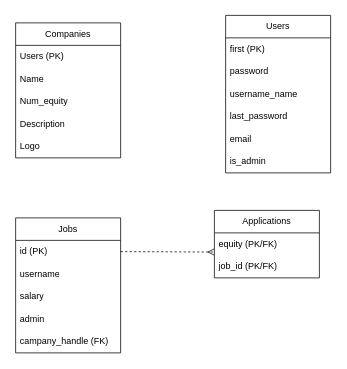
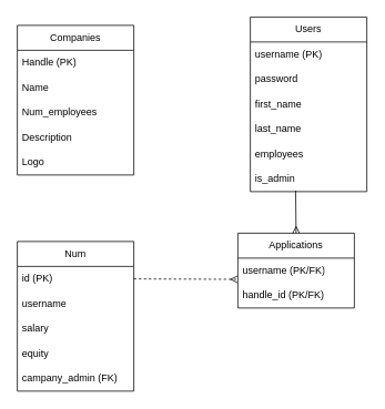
  <mxCell id="0" />
  <mxCell id="1" parent="0" />
  <mxCell id="2" value="Companies" style="swimlane;fontStyle=0;childLayout=stackLayout;horizontal=1;startSize=30;horizontalStack=0;resizeParent=1;resizeParentMax=0;resizeLast=0;collapsible=1;marginBottom=0;whiteSpace=wrap;html=1;" vertex="1" parent="1"><mxGeometry x="20" y="30" width="140" height="180" as="geometry" /></mxCell>
- <mxCell id="3" value="Users (PK)" style="text;strokeColor=none;fillColor=none;align=left;verticalAlign=middle;spacingLeft=4;spacingRight=4;overflow=hidden;points=[[0,0.5],[1,0.5]];portConstraint=eastwest;rotatable=0;whiteSpace=wrap;html=1;" vertex="1" parent="2"><mxGeometry y="30" width="140" height="30" as="geometry" /></mxCell>
+ <mxCell id="3" value="Handle (PK)" style="text;strokeColor=none;fillColor=none;align=left;verticalAlign=middle;spacingLeft=4;spacingRight=4;overflow=hidden;points=[[0,0.5],[1,0.5]];portConstraint=eastwest;rotatable=0;whiteSpace=wrap;html=1;" vertex="1" parent="2"><mxGeometry y="30" width="140" height="30" as="geometry" /></mxCell>
  <mxCell id="4" value="Name" style="text;strokeColor=none;fillColor=none;align=left;verticalAlign=middle;spacingLeft=4;spacingRight=4;overflow=hidden;points=[[0,0.5],[1,0.5]];portConstraint=eastwest;rotatable=0;whiteSpace=wrap;html=1;" vertex="1" parent="2"><mxGeometry y="60" width="140" height="30" as="geometry" /></mxCell>
- <mxCell id="5" value="Num_equity" style="text;strokeColor=none;fillColor=none;align=left;verticalAlign=middle;spacingLeft=4;spacingRight=4;overflow=hidden;points=[[0,0.5],[1,0.5]];portConstraint=eastwest;rotatable=0;whiteSpace=wrap;html=1;" vertex="1" parent="2"><mxGeometry y="90" width="140" height="30" as="geometry" /></mxCell>
+ <mxCell id="5" value="Num_employees" style="text;strokeColor=none;fillColor=none;align=left;verticalAlign=middle;spacingLeft=4;spacingRight=4;overflow=hidden;points=[[0,0.5],[1,0.5]];portConstraint=eastwest;rotatable=0;whiteSpace=wrap;html=1;" vertex="1" parent="2"><mxGeometry y="90" width="140" height="30" as="geometry" /></mxCell>
  <mxCell id="6" value="Description" style="text;strokeColor=none;fillColor=none;align=left;verticalAlign=middle;spacingLeft=4;spacingRight=4;overflow=hidden;points=[[0,0.5],[1,0.5]];portConstraint=eastwest;rotatable=0;whiteSpace=wrap;html=1;" vertex="1" parent="2"><mxGeometry y="120" width="140" height="30" as="geometry" /></mxCell>
  <mxCell id="7" value="Logo" style="text;strokeColor=none;fillColor=none;align=left;verticalAlign=middle;spacingLeft=4;spacingRight=4;overflow=hidden;points=[[0,0.5],[1,0.5]];portConstraint=eastwest;rotatable=0;whiteSpace=wrap;html=1;" vertex="1" parent="2"><mxGeometry y="150" width="140" height="30" as="geometry" /></mxCell>
  <mxCell id="8" value="Applications" style="swimlane;fontStyle=0;childLayout=stackLayout;horizontal=1;startSize=30;horizontalStack=0;resizeParent=1;resizeParentMax=0;resizeLast=0;collapsible=1;marginBottom=0;whiteSpace=wrap;html=1;" vertex="1" parent="1"><mxGeometry x="285" y="280" width="140" height="90" as="geometry" /></mxCell>
- <mxCell id="9" value="equity (PK/FK)" style="text;strokeColor=none;fillColor=none;align=left;verticalAlign=middle;spacingLeft=4;spacingRight=4;overflow=hidden;points=[[0,0.5],[1,0.5]];portConstraint=eastwest;rotatable=0;whiteSpace=wrap;html=1;" vertex="1" parent="8"><mxGeometry y="30" width="140" height="30" as="geometry" /></mxCell>
- <mxCell id="10" value="job_id (PK/FK)" style="text;strokeColor=none;fillColor=none;align=left;verticalAlign=middle;spacingLeft=4;spacingRight=4;overflow=hidden;points=[[0,0.5],[1,0.5]];portConstraint=eastwest;rotatable=0;whiteSpace=wrap;html=1;" vertex="1" parent="8"><mxGeometry y="60" width="140" height="30" as="geometry" /></mxCell>
- <mxCell id="11" value="Jobs" style="swimlane;fontStyle=0;childLayout=stackLayout;horizontal=1;startSize=30;horizontalStack=0;resizeParent=1;resizeParentMax=0;resizeLast=0;collapsible=1;marginBottom=0;whiteSpace=wrap;html=1;" vertex="1" parent="1"><mxGeometry x="20" y="290" width="140" height="180" as="geometry" /></mxCell>
+ <mxCell id="9" value="username (PK/FK)" style="text;strokeColor=none;fillColor=none;align=left;verticalAlign=middle;spacingLeft=4;spacingRight=4;overflow=hidden;points=[[0,0.5],[1,0.5]];portConstraint=eastwest;rotatable=0;whiteSpace=wrap;html=1;" vertex="1" parent="8"><mxGeometry y="30" width="140" height="30" as="geometry" /></mxCell>
+ <mxCell id="10" value="handle_id (PK/FK)" style="text;strokeColor=none;fillColor=none;align=left;verticalAlign=middle;spacingLeft=4;spacingRight=4;overflow=hidden;points=[[0,0.5],[1,0.5]];portConstraint=eastwest;rotatable=0;whiteSpace=wrap;html=1;" vertex="1" parent="8"><mxGeometry y="60" width="140" height="30" as="geometry" /></mxCell>
+ <mxCell id="11" value="Num" style="swimlane;fontStyle=0;childLayout=stackLayout;horizontal=1;startSize=30;horizontalStack=0;resizeParent=1;resizeParentMax=0;resizeLast=0;collapsible=1;marginBottom=0;whiteSpace=wrap;html=1;" vertex="1" parent="1"><mxGeometry x="20" y="290" width="140" height="180" as="geometry" /></mxCell>
  <mxCell id="12" value="id (PK)" style="text;strokeColor=none;fillColor=none;align=left;verticalAlign=middle;spacingLeft=4;spacingRight=4;overflow=hidden;points=[[0,0.5],[1,0.5]];portConstraint=eastwest;rotatable=0;whiteSpace=wrap;html=1;" vertex="1" parent="11"><mxGeometry y="30" width="140" height="30" as="geometry" /></mxCell>
  <mxCell id="13" value="username" style="text;strokeColor=none;fillColor=none;align=left;verticalAlign=middle;spacingLeft=4;spacingRight=4;overflow=hidden;points=[[0,0.5],[1,0.5]];portConstraint=eastwest;rotatable=0;whiteSpace=wrap;html=1;" vertex="1" parent="11"><mxGeometry y="60" width="140" height="30" as="geometry" /></mxCell>
  <mxCell id="14" value="salary" style="text;strokeColor=none;fillColor=none;align=left;verticalAlign=middle;spacingLeft=4;spacingRight=4;overflow=hidden;points=[[0,0.5],[1,0.5]];portConstraint=eastwest;rotatable=0;whiteSpace=wrap;html=1;" vertex="1" parent="11"><mxGeometry y="90" width="140" height="30" as="geometry" /></mxCell>
- <mxCell id="15" value="admin" style="text;strokeColor=none;fillColor=none;align=left;verticalAlign=middle;spacingLeft=4;spacingRight=4;overflow=hidden;points=[[0,0.5],[1,0.5]];portConstraint=eastwest;rotatable=0;whiteSpace=wrap;html=1;" vertex="1" parent="11"><mxGeometry y="120" width="140" height="30" as="geometry" /></mxCell>
- <mxCell id="16" value="campany_handle (FK)" style="text;strokeColor=none;fillColor=none;align=left;verticalAlign=middle;spacingLeft=4;spacingRight=4;overflow=hidden;points=[[0,0.5],[1,0.5]];portConstraint=eastwest;rotatable=0;whiteSpace=wrap;html=1;" vertex="1" parent="11"><mxGeometry y="150" width="140" height="30" as="geometry" /></mxCell>
+ <mxCell id="15" value="equity" style="text;strokeColor=none;fillColor=none;align=left;verticalAlign=middle;spacingLeft=4;spacingRight=4;overflow=hidden;points=[[0,0.5],[1,0.5]];portConstraint=eastwest;rotatable=0;whiteSpace=wrap;html=1;" vertex="1" parent="11"><mxGeometry y="120" width="140" height="30" as="geometry" /></mxCell>
+ <mxCell id="16" value="campany_admin (FK)" style="text;strokeColor=none;fillColor=none;align=left;verticalAlign=middle;spacingLeft=4;spacingRight=4;overflow=hidden;points=[[0,0.5],[1,0.5]];portConstraint=eastwest;rotatable=0;whiteSpace=wrap;html=1;" vertex="1" parent="11"><mxGeometry y="150" width="140" height="30" as="geometry" /></mxCell>
  <mxCell id="17" value="Users" style="swimlane;fontStyle=0;childLayout=stackLayout;horizontal=1;startSize=30;horizontalStack=0;resizeParent=1;resizeParentMax=0;resizeLast=0;collapsible=1;marginBottom=0;whiteSpace=wrap;html=1;" vertex="1" parent="1"><mxGeometry x="300" y="20" width="140" height="210" as="geometry" /></mxCell>
- <mxCell id="18" value="first (PK)" style="text;strokeColor=none;fillColor=none;align=left;verticalAlign=middle;spacingLeft=4;spacingRight=4;overflow=hidden;points=[[0,0.5],[1,0.5]];portConstraint=eastwest;rotatable=0;whiteSpace=wrap;html=1;" vertex="1" parent="17"><mxGeometry y="30" width="140" height="30" as="geometry" /></mxCell>
+ <mxCell id="18" value="username (PK)" style="text;strokeColor=none;fillColor=none;align=left;verticalAlign=middle;spacingLeft=4;spacingRight=4;overflow=hidden;points=[[0,0.5],[1,0.5]];portConstraint=eastwest;rotatable=0;whiteSpace=wrap;html=1;" vertex="1" parent="17"><mxGeometry y="30" width="140" height="30" as="geometry" /></mxCell>
  <mxCell id="19" value="password" style="text;strokeColor=none;fillColor=none;align=left;verticalAlign=middle;spacingLeft=4;spacingRight=4;overflow=hidden;points=[[0,0.5],[1,0.5]];portConstraint=eastwest;rotatable=0;whiteSpace=wrap;html=1;" vertex="1" parent="17"><mxGeometry y="60" width="140" height="30" as="geometry" /></mxCell>
- <mxCell id="20" value="username_name" style="text;strokeColor=none;fillColor=none;align=left;verticalAlign=middle;spacingLeft=4;spacingRight=4;overflow=hidden;points=[[0,0.5],[1,0.5]];portConstraint=eastwest;rotatable=0;whiteSpace=wrap;html=1;" vertex="1" parent="17"><mxGeometry y="90" width="140" height="30" as="geometry" /></mxCell>
- <mxCell id="21" value="last_password&lt;br&gt;" style="text;strokeColor=none;fillColor=none;align=left;verticalAlign=middle;spacingLeft=4;spacingRight=4;overflow=hidden;points=[[0,0.5],[1,0.5]];portConstraint=eastwest;rotatable=0;whiteSpace=wrap;html=1;" vertex="1" parent="17"><mxGeometry y="120" width="140" height="30" as="geometry" /></mxCell>
- <mxCell id="22" value="email" style="text;strokeColor=none;fillColor=none;align=left;verticalAlign=middle;spacingLeft=4;spacingRight=4;overflow=hidden;points=[[0,0.5],[1,0.5]];portConstraint=eastwest;rotatable=0;whiteSpace=wrap;html=1;" vertex="1" parent="17"><mxGeometry y="150" width="140" height="30" as="geometry" /></mxCell>
+ <mxCell id="20" value="first_name" style="text;strokeColor=none;fillColor=none;align=left;verticalAlign=middle;spacingLeft=4;spacingRight=4;overflow=hidden;points=[[0,0.5],[1,0.5]];portConstraint=eastwest;rotatable=0;whiteSpace=wrap;html=1;" vertex="1" parent="17"><mxGeometry y="90" width="140" height="30" as="geometry" /></mxCell>
+ <mxCell id="21" value="last_name&lt;br&gt;" style="text;strokeColor=none;fillColor=none;align=left;verticalAlign=middle;spacingLeft=4;spacingRight=4;overflow=hidden;points=[[0,0.5],[1,0.5]];portConstraint=eastwest;rotatable=0;whiteSpace=wrap;html=1;" vertex="1" parent="17"><mxGeometry y="120" width="140" height="30" as="geometry" /></mxCell>
+ <mxCell id="22" value="employees" style="text;strokeColor=none;fillColor=none;align=left;verticalAlign=middle;spacingLeft=4;spacingRight=4;overflow=hidden;points=[[0,0.5],[1,0.5]];portConstraint=eastwest;rotatable=0;whiteSpace=wrap;html=1;" vertex="1" parent="17"><mxGeometry y="150" width="140" height="30" as="geometry" /></mxCell>
  <mxCell id="23" value="is_admin" style="text;strokeColor=none;fillColor=none;align=left;verticalAlign=middle;spacingLeft=4;spacingRight=4;overflow=hidden;points=[[0,0.5],[1,0.5]];portConstraint=eastwest;rotatable=0;whiteSpace=wrap;html=1;" vertex="1" parent="17"><mxGeometry y="180" width="140" height="30" as="geometry" /></mxCell>
+ <mxCell id="24" value="" style="endArrow=ERmany;html=1;rounded=0;exitX=0.389;exitY=0.963;exitDx=0;exitDy=0;exitPerimeter=0;entryX=0.5;entryY=0;entryDx=0;entryDy=0;endFill=0;" edge="1" parent="1" source="23" target="8"><mxGeometry width="50" height="50" relative="1" as="geometry"><mxPoint x="210" y="320" as="sourcePoint" /><mxPoint x="260" y="270" as="targetPoint" /></mxGeometry></mxCell>
  <mxCell id="25" value="" style="endArrow=ERmany;html=1;rounded=0;exitX=1;exitY=0.5;exitDx=0;exitDy=0;entryX=-0.004;entryY=-0.148;entryDx=0;entryDy=0;entryPerimeter=0;endFill=0;dashed=1;" edge="1" parent="1" source="12" target="10"><mxGeometry width="50" height="50" relative="1" as="geometry"><mxPoint x="210" y="320" as="sourcePoint" /><mxPoint x="260" y="270" as="targetPoint" /></mxGeometry></mxCell>
